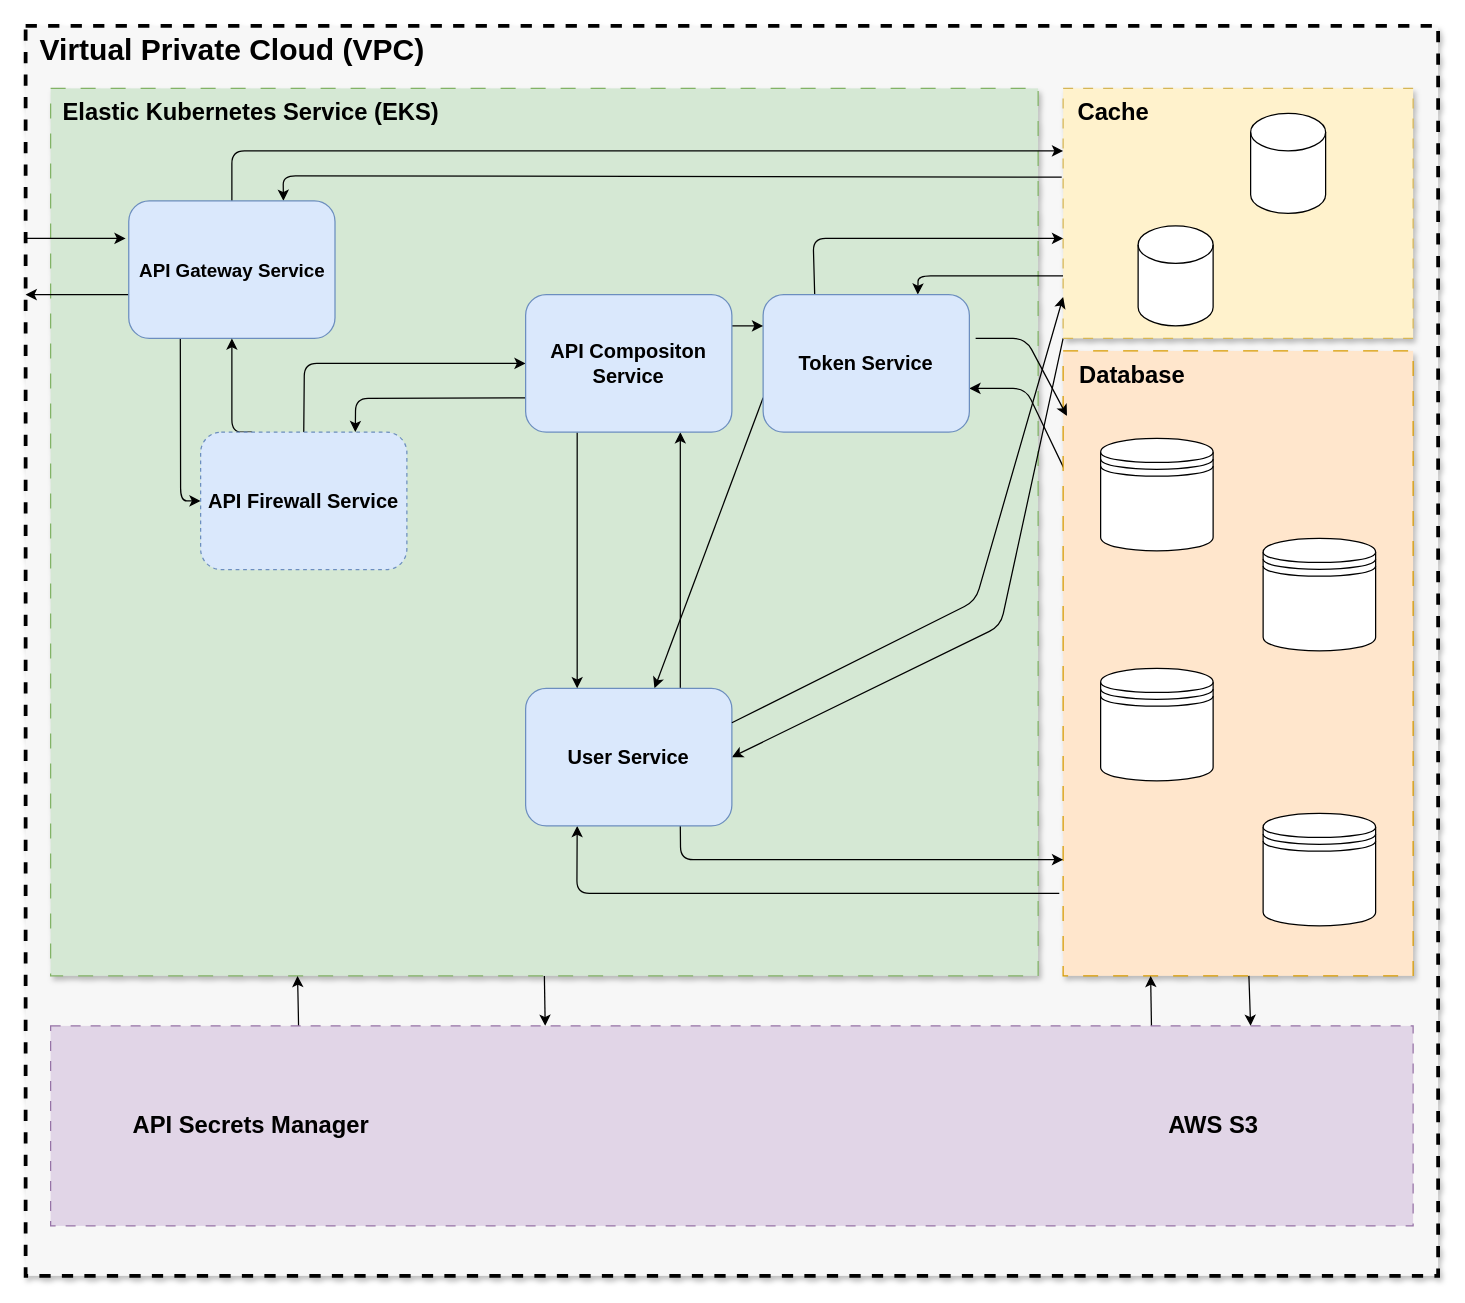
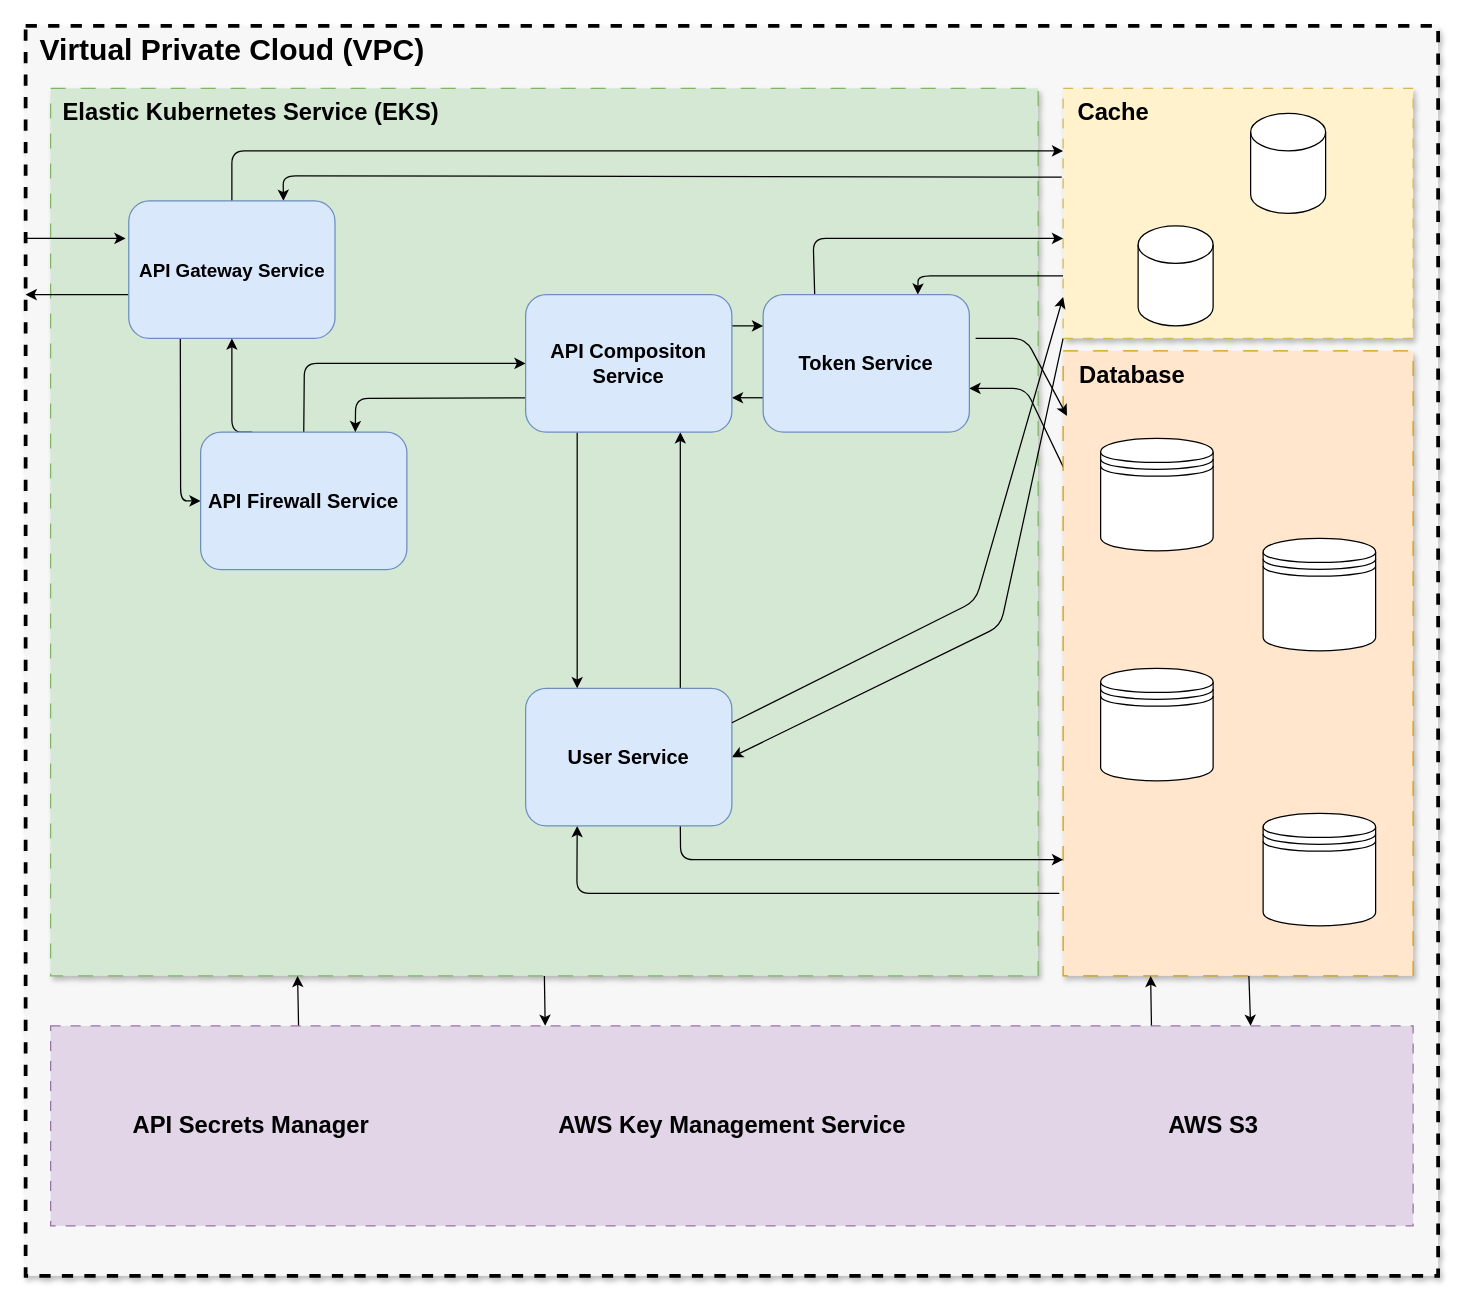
  <mxCell id="0" />
  <mxCell id="1" parent="0" />
  <mxCell id="2" value="" style="rounded=0;whiteSpace=wrap;html=1;movable=0;resizable=0;rotatable=0;deletable=0;editable=0;locked=1;connectable=0;dashed=1;strokeWidth=3;shadow=1;fillStyle=auto;fillColor=#F7F7F7;" parent="1" vertex="1"><mxGeometry x="20" y="20" width="1130" height="1000" as="geometry" /></mxCell>
  <mxCell id="3" value="&lt;b&gt;&lt;font style=&quot;font-size: 24px;&quot;&gt;Virtual Private Cloud (VPC)&lt;/font&gt;&lt;/b&gt;" style="text;html=1;align=center;verticalAlign=middle;resizable=1;points=[];autosize=1;strokeColor=none;fillColor=none;movable=1;rotatable=1;deletable=1;editable=1;locked=0;connectable=1;shadow=0;" vertex="1" parent="1"><mxGeometry x="20" y="20" width="330" height="40" as="geometry" /></mxCell>
  <mxCell id="4" style="edgeStyle=none;html=1;exitX=0.5;exitY=1;exitDx=0;exitDy=0;entryX=0.363;entryY=0;entryDx=0;entryDy=0;entryPerimeter=0;movable=0;resizable=0;rotatable=0;deletable=0;editable=0;locked=1;connectable=0;" edge="1" parent="1" source="5" target="44"><mxGeometry relative="1" as="geometry" /></mxCell>
  <mxCell id="5" value="" style="rounded=0;whiteSpace=wrap;html=1;dashed=1;dashPattern=12 12;strokeWidth=1;fillColor=#d5e8d4;strokeColor=#82b366;movable=0;resizable=0;rotatable=0;deletable=0;editable=0;locked=1;connectable=0;shadow=1;" vertex="1" parent="1"><mxGeometry x="40" y="70" width="790" height="710" as="geometry" /></mxCell>
  <mxCell id="6" style="edgeStyle=none;html=1;exitX=0.004;exitY=0.15;exitDx=0;exitDy=0;entryX=1;entryY=0.5;entryDx=0;entryDy=0;exitPerimeter=0;movable=0;resizable=0;rotatable=0;deletable=0;editable=0;locked=1;connectable=0;" edge="1" parent="1"><mxGeometry relative="1" as="geometry"><mxPoint x="851.12" y="375" as="sourcePoint" /><mxPoint x="775" y="310" as="targetPoint" /><Array as="points"><mxPoint x="820" y="310" /></Array></mxGeometry></mxCell>
  <mxCell id="7" style="edgeStyle=none;html=1;entryX=0.25;entryY=1;entryDx=0;entryDy=0;exitX=-0.011;exitY=0.868;exitDx=0;exitDy=0;exitPerimeter=0;movable=0;resizable=0;rotatable=0;deletable=0;editable=0;locked=1;connectable=0;" edge="1" parent="1" source="8" target="31"><mxGeometry relative="1" as="geometry"><Array as="points"><mxPoint x="461" y="714" /></Array></mxGeometry></mxCell>
  <mxCell id="8" value="" style="rounded=0;whiteSpace=wrap;html=1;dashed=1;dashPattern=12 12;strokeWidth=1;fillColor=#ffe6cc;strokeColor=#d79b00;movable=0;resizable=0;rotatable=0;deletable=0;editable=0;locked=1;connectable=0;shadow=1;" vertex="1" parent="1"><mxGeometry x="850" y="280" width="280" height="500" as="geometry" /></mxCell>
  <mxCell id="9" value="&lt;span style=&quot;font-size: 19px;&quot;&gt;&lt;b&gt;Elastic Kubernetes Service (EKS)&lt;/b&gt;&lt;/span&gt;" style="text;html=1;align=center;verticalAlign=middle;resizable=0;points=[];autosize=1;strokeColor=none;fillColor=none;movable=0;rotatable=0;deletable=0;editable=0;locked=1;connectable=0;" vertex="1" parent="1"><mxGeometry x="40" y="70" width="320" height="40" as="geometry" /></mxCell>
  <mxCell id="10" value="&lt;font style=&quot;font-size: 19px;&quot;&gt;&lt;b&gt;Database&lt;/b&gt;&lt;/font&gt;" style="text;html=1;align=center;verticalAlign=middle;resizable=0;points=[];autosize=1;strokeColor=none;fillColor=none;movable=0;rotatable=0;deletable=0;editable=0;locked=1;connectable=0;" vertex="1" parent="1"><mxGeometry x="850" y="280" width="110" height="40" as="geometry" /></mxCell>
  <mxCell id="11" style="edgeStyle=none;html=1;exitX=0;exitY=0.75;exitDx=0;exitDy=0;entryX=0.75;entryY=0;entryDx=0;entryDy=0;movable=0;resizable=0;rotatable=0;deletable=0;editable=0;locked=1;connectable=0;" edge="1" parent="1" source="14" target="28"><mxGeometry relative="1" as="geometry"><Array as="points"><mxPoint x="734" y="220" /></Array></mxGeometry></mxCell>
  <mxCell id="12" style="edgeStyle=none;html=1;exitX=0;exitY=1;exitDx=0;exitDy=0;entryX=1;entryY=0.5;entryDx=0;entryDy=0;movable=0;resizable=0;rotatable=0;deletable=0;editable=0;locked=1;connectable=0;" edge="1" parent="1" source="14" target="31"><mxGeometry relative="1" as="geometry"><Array as="points"><mxPoint x="800" y="500" /></Array></mxGeometry></mxCell>
  <mxCell id="13" style="edgeStyle=none;html=1;exitX=-0.004;exitY=0.355;exitDx=0;exitDy=0;entryX=0.75;entryY=0;entryDx=0;entryDy=0;exitPerimeter=0;movable=0;resizable=0;rotatable=0;deletable=0;editable=0;locked=1;connectable=0;" edge="1" parent="1" source="14" target="25"><mxGeometry relative="1" as="geometry"><Array as="points"><mxPoint x="226" y="140" /></Array></mxGeometry></mxCell>
  <mxCell id="14" value="" style="rounded=0;whiteSpace=wrap;html=1;dashed=1;strokeWidth=1;dashPattern=8 8;fillColor=#fff2cc;strokeColor=#d6b656;movable=0;resizable=0;rotatable=0;deletable=0;editable=0;locked=1;connectable=0;shadow=1;" vertex="1" parent="1"><mxGeometry x="850" y="70" width="280" height="200" as="geometry" /></mxCell>
  <mxCell id="15" value="&lt;b&gt;&lt;font style=&quot;font-size: 19px;&quot;&gt;Cache&lt;/font&gt;&lt;/b&gt;" style="text;html=1;align=center;verticalAlign=middle;resizable=0;points=[];autosize=1;strokeColor=none;fillColor=none;movable=0;rotatable=0;deletable=0;editable=0;locked=1;connectable=0;" vertex="1" parent="1"><mxGeometry x="850" y="70" width="80" height="40" as="geometry" /></mxCell>
  <mxCell id="16" value="" style="shape=datastore;whiteSpace=wrap;html=1;movable=0;resizable=0;rotatable=0;deletable=0;editable=0;locked=1;connectable=0;" vertex="1" parent="1"><mxGeometry x="880" y="350" width="90" height="90" as="geometry" /></mxCell>
  <mxCell id="17" value="" style="shape=datastore;whiteSpace=wrap;html=1;movable=0;resizable=0;rotatable=0;deletable=0;editable=0;locked=1;connectable=0;" vertex="1" parent="1"><mxGeometry x="1010" y="430" width="90" height="90" as="geometry" /></mxCell>
  <mxCell id="18" value="" style="shape=datastore;whiteSpace=wrap;html=1;movable=0;resizable=0;rotatable=0;deletable=0;editable=0;locked=1;connectable=0;" vertex="1" parent="1"><mxGeometry x="880" y="534" width="90" height="90" as="geometry" /></mxCell>
  <mxCell id="19" value="" style="shape=datastore;whiteSpace=wrap;html=1;movable=0;resizable=0;rotatable=0;deletable=0;editable=0;locked=1;connectable=0;" vertex="1" parent="1"><mxGeometry x="1010" y="650" width="90" height="90" as="geometry" /></mxCell>
  <mxCell id="20" value="" style="shape=cylinder3;whiteSpace=wrap;html=1;boundedLbl=1;backgroundOutline=1;size=15;movable=0;resizable=0;rotatable=0;deletable=0;editable=0;locked=1;connectable=0;" vertex="1" parent="1"><mxGeometry x="1000" y="90" width="60" height="80" as="geometry" /></mxCell>
  <mxCell id="21" value="" style="shape=cylinder3;whiteSpace=wrap;html=1;boundedLbl=1;backgroundOutline=1;size=15;movable=0;resizable=0;rotatable=0;deletable=0;editable=0;locked=1;connectable=0;" vertex="1" parent="1"><mxGeometry x="910" y="180" width="60" height="80" as="geometry" /></mxCell>
  <mxCell id="22" style="edgeStyle=none;html=1;exitX=0.25;exitY=1;exitDx=0;exitDy=0;entryX=0;entryY=0.5;entryDx=0;entryDy=0;movable=0;resizable=0;rotatable=0;deletable=0;editable=0;locked=1;connectable=0;" edge="1" parent="1" source="25" target="34"><mxGeometry relative="1" as="geometry"><mxPoint x="230" y="340" as="targetPoint" /><Array as="points"><mxPoint x="144" y="400" /></Array></mxGeometry></mxCell>
  <mxCell id="23" style="edgeStyle=none;html=1;exitX=0.5;exitY=0;exitDx=0;exitDy=0;entryX=0;entryY=0.25;entryDx=0;entryDy=0;movable=0;resizable=0;rotatable=0;deletable=0;editable=0;locked=1;connectable=0;" edge="1" parent="1" source="25" target="14"><mxGeometry relative="1" as="geometry"><Array as="points"><mxPoint x="185" y="120" /></Array></mxGeometry></mxCell>
  <mxCell id="24" style="edgeStyle=none;html=1;movable=0;resizable=0;rotatable=0;deletable=0;editable=0;locked=1;connectable=0;" edge="1" parent="1"><mxGeometry relative="1" as="geometry"><mxPoint x="20" y="235" as="targetPoint" /><mxPoint x="102.5" y="235" as="sourcePoint" /></mxGeometry></mxCell>
  <mxCell id="25" value="&lt;b&gt;&lt;font style=&quot;font-size: 15px;&quot;&gt;API Gateway Service&lt;/font&gt;&lt;/b&gt;" style="rounded=1;whiteSpace=wrap;html=1;fillColor=#dae8fc;strokeColor=#6c8ebf;movable=0;resizable=0;rotatable=0;deletable=0;editable=0;locked=1;connectable=0;" vertex="1" parent="1"><mxGeometry x="102.5" y="160" width="165" height="110" as="geometry" /></mxCell>
- <mxCell id="26" style="edgeStyle=none;html=1;exitX=0;exitY=0.75;exitDx=0;exitDy=0;movable=0;resizable=0;rotatable=0;deletable=0;editable=0;locked=1;connectable=0;" edge="1" parent="1" source="28" target="31"><mxGeometry relative="1" as="geometry"><mxPoint x="610" y="290" as="sourcePoint" /></mxGeometry></mxCell>
+ <mxCell id="26" style="edgeStyle=none;html=1;entryX=1;entryY=0.75;entryDx=0;entryDy=0;exitX=0;exitY=0.75;exitDx=0;exitDy=0;movable=0;resizable=0;rotatable=0;deletable=0;editable=0;locked=1;connectable=0;" edge="1" parent="1" source="28" target="38"><mxGeometry relative="1" as="geometry"><mxPoint x="610" y="290" as="sourcePoint" /></mxGeometry></mxCell>
  <mxCell id="27" style="edgeStyle=none;html=1;exitX=0.25;exitY=0;exitDx=0;exitDy=0;movable=0;resizable=0;rotatable=0;deletable=0;editable=0;locked=1;connectable=0;" edge="1" parent="1" source="28"><mxGeometry relative="1" as="geometry"><mxPoint x="850" y="190" as="targetPoint" /><Array as="points"><mxPoint x="650" y="190" /></Array></mxGeometry></mxCell>
  <mxCell id="28" value="&lt;b&gt;&lt;font style=&quot;font-size: 16px;&quot;&gt;Token Service&lt;/font&gt;&lt;/b&gt;" style="rounded=1;whiteSpace=wrap;html=1;fillColor=#dae8fc;strokeColor=#6c8ebf;movable=0;resizable=0;rotatable=0;deletable=0;editable=0;locked=1;connectable=0;" vertex="1" parent="1"><mxGeometry x="610" y="235" width="165" height="110" as="geometry" /></mxCell>
  <mxCell id="29" style="edgeStyle=none;html=1;exitX=0.75;exitY=0;exitDx=0;exitDy=0;entryX=0.75;entryY=1;entryDx=0;entryDy=0;movable=0;resizable=0;rotatable=0;deletable=0;editable=0;locked=1;connectable=0;" edge="1" parent="1" source="31" target="38"><mxGeometry relative="1" as="geometry" /></mxCell>
  <mxCell id="30" style="edgeStyle=none;html=1;exitX=0.75;exitY=1;exitDx=0;exitDy=0;entryX=0;entryY=0.814;entryDx=0;entryDy=0;entryPerimeter=0;movable=0;resizable=0;rotatable=0;deletable=0;editable=0;locked=1;connectable=0;" edge="1" parent="1" source="31" target="8"><mxGeometry relative="1" as="geometry"><mxPoint x="850" y="650" as="targetPoint" /><Array as="points"><mxPoint x="544" y="687" /></Array></mxGeometry></mxCell>
  <mxCell id="31" value="&lt;b&gt;&lt;font style=&quot;font-size: 16px;&quot;&gt;User Service&lt;/font&gt;&lt;/b&gt;" style="rounded=1;whiteSpace=wrap;html=1;fillColor=#dae8fc;strokeColor=#6c8ebf;movable=0;resizable=0;rotatable=0;deletable=0;editable=0;locked=1;connectable=0;" vertex="1" parent="1"><mxGeometry x="420" y="550" width="165" height="110" as="geometry" /></mxCell>
  <mxCell id="32" style="edgeStyle=none;html=1;entryX=0;entryY=0.5;entryDx=0;entryDy=0;exitX=0.5;exitY=0;exitDx=0;exitDy=0;movable=0;resizable=0;rotatable=0;deletable=0;editable=0;locked=1;connectable=0;" edge="1" parent="1" source="34" target="38"><mxGeometry relative="1" as="geometry"><Array as="points"><mxPoint x="243" y="290" /></Array></mxGeometry></mxCell>
  <mxCell id="33" style="edgeStyle=none;html=1;exitX=0.25;exitY=0;exitDx=0;exitDy=0;entryX=0.5;entryY=1;entryDx=0;entryDy=0;movable=0;resizable=0;rotatable=0;deletable=0;editable=0;locked=1;connectable=0;" edge="1" parent="1" source="34" target="25"><mxGeometry relative="1" as="geometry"><Array as="points"><mxPoint x="185" y="345" /></Array></mxGeometry></mxCell>
- <mxCell id="34" value="&lt;font style=&quot;font-size: 16px;&quot;&gt;&lt;b&gt;API Firewall Service&lt;/b&gt;&lt;/font&gt;" style="rounded=1;whiteSpace=wrap;html=1;fillColor=#dae8fc;strokeColor=#6c8ebf;movable=0;resizable=0;rotatable=0;deletable=0;editable=0;locked=1;connectable=0;dashed=1;" vertex="1" parent="1"><mxGeometry x="160" y="345" width="165" height="110" as="geometry" /></mxCell>
+ <mxCell id="34" value="&lt;font style=&quot;font-size: 16px;&quot;&gt;&lt;b&gt;API Firewall Service&lt;/b&gt;&lt;/font&gt;" style="rounded=1;whiteSpace=wrap;html=1;fillColor=#dae8fc;strokeColor=#6c8ebf;movable=0;resizable=0;rotatable=0;deletable=0;editable=0;locked=1;connectable=0;" vertex="1" parent="1"><mxGeometry x="160" y="345" width="165" height="110" as="geometry" /></mxCell>
  <mxCell id="35" style="edgeStyle=none;html=1;exitX=0.25;exitY=1;exitDx=0;exitDy=0;entryX=0.25;entryY=0;entryDx=0;entryDy=0;movable=0;resizable=0;rotatable=0;deletable=0;editable=0;locked=1;connectable=0;" edge="1" parent="1" source="38" target="31"><mxGeometry relative="1" as="geometry"><mxPoint x="460" y="550" as="targetPoint" /></mxGeometry></mxCell>
  <mxCell id="36" style="edgeStyle=none;html=1;exitX=1;exitY=0.5;exitDx=0;exitDy=0;entryX=0;entryY=0.5;entryDx=0;entryDy=0;movable=0;resizable=0;rotatable=0;deletable=0;editable=0;locked=1;connectable=0;" edge="1" parent="1"><mxGeometry relative="1" as="geometry"><mxPoint x="610" y="260" as="targetPoint" /><mxPoint x="585" y="260" as="sourcePoint" /><Array as="points" /></mxGeometry></mxCell>
  <mxCell id="37" style="edgeStyle=none;html=1;exitX=0;exitY=0.75;exitDx=0;exitDy=0;entryX=0.75;entryY=0;entryDx=0;entryDy=0;movable=0;resizable=0;rotatable=0;deletable=0;editable=0;locked=1;connectable=0;" edge="1" parent="1" source="38" target="34"><mxGeometry relative="1" as="geometry"><Array as="points"><mxPoint x="284" y="318" /></Array></mxGeometry></mxCell>
  <mxCell id="38" value="&lt;font style=&quot;font-size: 16px;&quot;&gt;&lt;b&gt;API Compositon Service&lt;/b&gt;&lt;/font&gt;" style="rounded=1;whiteSpace=wrap;html=1;fillColor=#dae8fc;strokeColor=#6c8ebf;movable=0;resizable=0;rotatable=0;deletable=0;editable=0;locked=1;connectable=0;" vertex="1" parent="1"><mxGeometry x="420" y="235" width="165" height="110" as="geometry" /></mxCell>
  <mxCell id="39" value="" style="endArrow=classic;html=1;movable=0;resizable=0;rotatable=0;deletable=0;editable=0;locked=1;connectable=0;" edge="1" parent="1"><mxGeometry width="50" height="50" relative="1" as="geometry"><mxPoint x="20" y="190" as="sourcePoint" /><mxPoint x="100" y="190" as="targetPoint" /></mxGeometry></mxCell>
  <mxCell id="40" style="edgeStyle=none;html=1;entryX=0.011;entryY=0.104;entryDx=0;entryDy=0;entryPerimeter=0;movable=0;resizable=0;rotatable=0;deletable=0;editable=0;locked=1;connectable=0;" edge="1" parent="1" target="8"><mxGeometry relative="1" as="geometry"><mxPoint x="780" y="270" as="sourcePoint" /><Array as="points"><mxPoint x="820" y="270" /></Array></mxGeometry></mxCell>
  <mxCell id="41" style="edgeStyle=none;html=1;exitX=1;exitY=0.25;exitDx=0;exitDy=0;entryX=0;entryY=0.835;entryDx=0;entryDy=0;entryPerimeter=0;movable=0;resizable=0;rotatable=0;deletable=0;editable=0;locked=1;connectable=0;" edge="1" parent="1" source="31" target="14"><mxGeometry relative="1" as="geometry"><Array as="points"><mxPoint x="780" y="480" /></Array></mxGeometry></mxCell>
  <mxCell id="42" style="edgeStyle=none;html=1;entryX=0.25;entryY=1;entryDx=0;entryDy=0;exitX=0.182;exitY=0.013;exitDx=0;exitDy=0;exitPerimeter=0;movable=0;resizable=0;rotatable=0;deletable=0;editable=0;locked=1;connectable=0;" edge="1" parent="1" source="44" target="5"><mxGeometry relative="1" as="geometry"><mxPoint x="230" y="780" as="targetPoint" /><Array as="points"><mxPoint x="238" y="800" /></Array></mxGeometry></mxCell>
  <mxCell id="43" style="edgeStyle=none;html=1;exitX=0.808;exitY=0.019;exitDx=0;exitDy=0;exitPerimeter=0;movable=0;resizable=0;rotatable=0;deletable=0;editable=0;locked=1;connectable=0;" edge="1" parent="1" source="44"><mxGeometry relative="1" as="geometry"><mxPoint x="920" y="780" as="targetPoint" /></mxGeometry></mxCell>
  <mxCell id="44" value="" style="whiteSpace=wrap;html=1;dashed=1;strokeWidth=1;dashPattern=8 8;fillColor=#e1d5e7;strokeColor=#9673a6;movable=0;resizable=0;rotatable=0;deletable=0;editable=0;locked=1;connectable=0;" vertex="1" parent="1"><mxGeometry x="40" y="820" width="1090" height="160" as="geometry" /></mxCell>
  <mxCell id="45" value="&lt;font style=&quot;font-size: 19px;&quot;&gt;&lt;b&gt;API Secrets Manager&lt;/b&gt;&lt;/font&gt;" style="text;html=1;align=center;verticalAlign=middle;resizable=0;points=[];autosize=1;strokeColor=none;fillColor=none;movable=0;rotatable=0;deletable=0;editable=0;locked=1;connectable=0;" vertex="1" parent="1"><mxGeometry x="90" y="880" width="220" height="40" as="geometry" /></mxCell>
+ <mxCell id="46" value="&lt;font style=&quot;font-size: 19px;&quot;&gt;&lt;b&gt;AWS Key Management Service&lt;/b&gt;&lt;/font&gt;" style="text;html=1;align=center;verticalAlign=middle;resizable=0;points=[];autosize=1;strokeColor=none;fillColor=none;movable=0;rotatable=0;deletable=0;editable=0;locked=1;connectable=0;" vertex="1" parent="1"><mxGeometry x="435" y="880" width="300" height="40" as="geometry" /></mxCell>
  <mxCell id="47" value="&lt;b&gt;&lt;font style=&quot;font-size: 19px;&quot;&gt;AWS S3&lt;/font&gt;&lt;/b&gt;" style="text;html=1;align=center;verticalAlign=middle;resizable=0;points=[];autosize=1;strokeColor=none;fillColor=none;movable=0;rotatable=0;deletable=0;editable=0;locked=1;connectable=0;" vertex="1" parent="1"><mxGeometry x="920" y="880" width="100" height="40" as="geometry" /></mxCell>
  <mxCell id="48" style="edgeStyle=none;html=1;movable=0;resizable=0;rotatable=0;deletable=0;editable=0;locked=1;connectable=0;" edge="1" parent="1" source="8"><mxGeometry relative="1" as="geometry"><mxPoint x="1000" y="820" as="targetPoint" /></mxGeometry></mxCell>
